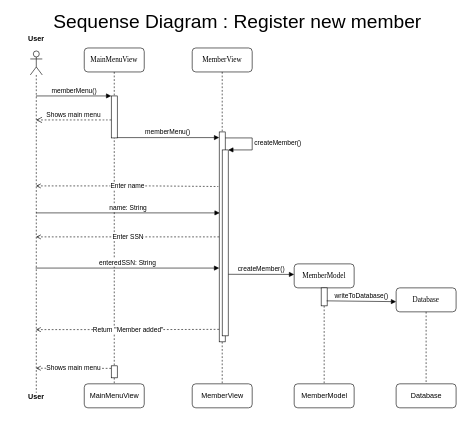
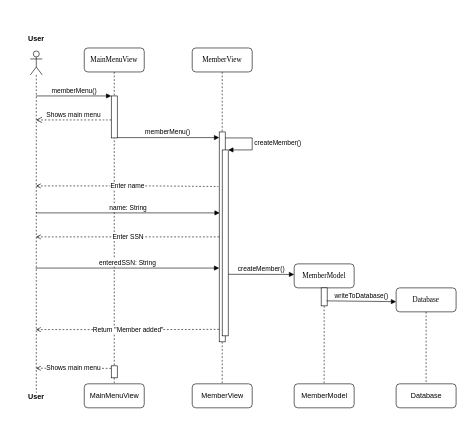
  <mxCell id="0" />
  <mxCell id="1" parent="0" />
  <mxCell id="2" value="MainMenuView" style="shape=umlLifeline;perimeter=lifelinePerimeter;whiteSpace=wrap;html=1;container=1;collapsible=0;recursiveResize=0;outlineConnect=0;rounded=1;shadow=0;comic=0;labelBackgroundColor=none;strokeWidth=1;fontFamily=Verdana;fontSize=12;align=center;glass=0;sketch=0;" parent="1" vertex="1"><mxGeometry x="140" y="79" width="100" height="580" as="geometry" /></mxCell>
  <mxCell id="3" value="" style="html=1;points=[];perimeter=orthogonalPerimeter;glass=0;sketch=0;" parent="2" vertex="1"><mxGeometry x="45" y="80" width="10" height="70" as="geometry" /></mxCell>
  <mxCell id="4" value="" style="html=1;points=[];perimeter=orthogonalPerimeter;glass=0;sketch=0;" parent="2" vertex="1"><mxGeometry x="45" y="530" width="10" height="20" as="geometry" /></mxCell>
  <mxCell id="5" value="MemberModel" style="shape=umlLifeline;perimeter=lifelinePerimeter;whiteSpace=wrap;html=1;container=1;collapsible=0;recursiveResize=0;outlineConnect=0;rounded=1;shadow=0;comic=0;labelBackgroundColor=none;strokeWidth=1;fontFamily=Verdana;fontSize=12;align=center;" parent="1" vertex="1"><mxGeometry x="490" y="439" width="100" height="220" as="geometry" /></mxCell>
  <mxCell id="6" value="" style="html=1;points=[];perimeter=orthogonalPerimeter;glass=0;sketch=0;" parent="5" vertex="1"><mxGeometry x="45" y="40" width="10" height="30" as="geometry" /></mxCell>
  <mxCell id="7" value="MemberView" style="shape=umlLifeline;perimeter=lifelinePerimeter;whiteSpace=wrap;html=1;container=1;collapsible=0;recursiveResize=0;outlineConnect=0;rounded=1;shadow=0;comic=0;labelBackgroundColor=none;strokeWidth=1;fontFamily=Verdana;fontSize=12;align=center;" parent="1" vertex="1"><mxGeometry x="320" y="79" width="100" height="580" as="geometry" /></mxCell>
- <mxCell id="8" value="&lt;font style=&quot;font-size: 32px&quot;&gt;Sequense Diagram : Register new member&lt;/font&gt;" style="text;html=1;align=center;verticalAlign=middle;resizable=0;points=[];autosize=1;" parent="1" vertex="1"><mxGeometry x="80" y="20" width="630" height="30" as="geometry" /></mxCell>
  <mxCell id="9" value="Database" style="shape=umlLifeline;perimeter=lifelinePerimeter;whiteSpace=wrap;html=1;container=1;collapsible=0;recursiveResize=0;outlineConnect=0;rounded=1;shadow=0;comic=0;labelBackgroundColor=none;strokeWidth=1;fontFamily=Verdana;fontSize=12;align=center;" parent="1" vertex="1"><mxGeometry x="660" y="479" width="100" height="180" as="geometry" /></mxCell>
  <mxCell id="10" value="" style="shape=umlLifeline;participant=umlActor;perimeter=lifelinePerimeter;whiteSpace=wrap;html=1;container=1;collapsible=0;recursiveResize=0;verticalAlign=top;spacingTop=36;outlineConnect=0;" parent="1" vertex="1"><mxGeometry x="50" y="84" width="20" height="570" as="geometry" /></mxCell>
  <mxCell id="11" value="memberMenu()" style="html=1;verticalAlign=bottom;endArrow=block;entryX=0;entryY=0;" parent="1" source="10" target="3" edge="1"><mxGeometry relative="1" as="geometry"><mxPoint x="115" y="289" as="sourcePoint" /></mxGeometry></mxCell>
  <mxCell id="12" value="Shows main menu" style="html=1;verticalAlign=bottom;endArrow=open;dashed=1;endSize=8;" parent="1" source="3" target="10" edge="1"><mxGeometry relative="1" as="geometry"><mxPoint x="115" y="365" as="targetPoint" /><Array as="points"><mxPoint x="170" y="199" /></Array></mxGeometry></mxCell>
  <mxCell id="13" value="memberMenu()" style="html=1;verticalAlign=bottom;endArrow=block;exitX=0.943;exitY=0.992;exitDx=0;exitDy=0;exitPerimeter=0;" parent="1" source="3" target="15" edge="1"><mxGeometry width="80" relative="1" as="geometry"><mxPoint x="240" y="219" as="sourcePoint" /><mxPoint x="340" y="228" as="targetPoint" /></mxGeometry></mxCell>
  <mxCell id="14" value="createMember()" style="edgeStyle=orthogonalEdgeStyle;html=1;align=left;spacingLeft=2;endArrow=block;rounded=0;entryX=1;entryY=0;" parent="1" source="15" target="16" edge="1"><mxGeometry relative="1" as="geometry"><mxPoint x="455" y="229" as="sourcePoint" /><Array as="points"><mxPoint x="420" y="229" /><mxPoint x="420" y="249" /></Array></mxGeometry></mxCell>
  <mxCell id="15" value="" style="html=1;points=[];perimeter=orthogonalPerimeter;glass=0;sketch=0;" parent="1" vertex="1"><mxGeometry x="365" y="219" width="10" height="350" as="geometry" /></mxCell>
  <mxCell id="16" value="" style="html=1;points=[];perimeter=orthogonalPerimeter;glass=0;sketch=0;" parent="1" vertex="1"><mxGeometry x="370" y="249" width="10" height="310" as="geometry" /></mxCell>
  <mxCell id="17" value="Enter name" style="endArrow=none;endSize=12;dashed=1;html=1;startArrow=open;startFill=0;endFill=0;entryX=-0.144;entryY=0.26;entryDx=0;entryDy=0;entryPerimeter=0;" parent="1" source="10" target="15" edge="1"><mxGeometry width="160" relative="1" as="geometry"><mxPoint x="210" y="309" as="sourcePoint" /><mxPoint x="350" y="309" as="targetPoint" /><Array as="points"><mxPoint x="250" y="309" /></Array></mxGeometry></mxCell>
  <mxCell id="18" value="name: String" style="html=1;verticalAlign=bottom;endArrow=block;entryX=0.083;entryY=0.5;entryDx=0;entryDy=0;entryPerimeter=0;" parent="1" edge="1"><mxGeometry width="80" relative="1" as="geometry"><mxPoint x="59.667" y="354" as="sourcePoint" /><mxPoint x="365.83" y="354" as="targetPoint" /></mxGeometry></mxCell>
  <mxCell id="19" value="enteredSSN: String" style="html=1;verticalAlign=bottom;endArrow=block;entryX=0.083;entryY=0.5;entryDx=0;entryDy=0;entryPerimeter=0;" parent="1" edge="1"><mxGeometry width="80" relative="1" as="geometry"><mxPoint x="58.837" y="446" as="sourcePoint" /><mxPoint x="365" y="446" as="targetPoint" /></mxGeometry></mxCell>
  <mxCell id="20" value="Enter SSN" style="endArrow=none;endSize=12;dashed=1;html=1;startArrow=open;startFill=0;endFill=0;" parent="1" edge="1"><mxGeometry width="160" relative="1" as="geometry"><mxPoint x="59.667" y="394" as="sourcePoint" /><mxPoint x="365" y="394" as="targetPoint" /><Array as="points"><mxPoint x="250" y="394" /></Array></mxGeometry></mxCell>
  <mxCell id="21" value="createMember()" style="html=1;verticalAlign=bottom;endArrow=block;exitX=1.033;exitY=0.669;exitDx=0;exitDy=0;exitPerimeter=0;entryX=0;entryY=0.08;entryDx=0;entryDy=0;entryPerimeter=0;" parent="1" source="16" target="5" edge="1"><mxGeometry width="80" relative="1" as="geometry"><mxPoint x="399.997" y="423" as="sourcePoint" /><mxPoint x="520" y="423.42" as="targetPoint" /></mxGeometry></mxCell>
  <mxCell id="22" value="writeToDatabase()" style="html=1;verticalAlign=bottom;endArrow=block;entryX=0;entryY=0.111;entryDx=0;entryDy=0;entryPerimeter=0;exitX=0.917;exitY=0.722;exitDx=0;exitDy=0;exitPerimeter=0;" parent="1" source="6" edge="1"><mxGeometry width="80" relative="1" as="geometry"><mxPoint x="539.667" y="501.98" as="sourcePoint" /><mxPoint x="660" y="501.98" as="targetPoint" /></mxGeometry></mxCell>
  <mxCell id="23" value="Return &quot;Member added&quot;" style="endArrow=none;endSize=12;dashed=1;html=1;startArrow=open;startFill=0;endFill=0;entryX=0;entryY=0.306;entryDx=0;entryDy=0;entryPerimeter=0;" parent="1" source="10" edge="1"><mxGeometry width="160" relative="1" as="geometry"><mxPoint x="59.667" y="548.58" as="sourcePoint" /><mxPoint x="365" y="548.18" as="targetPoint" /><Array as="points"><mxPoint x="250" y="548.58" /></Array></mxGeometry></mxCell>
  <mxCell id="24" value="Shows main menu" style="endArrow=none;endSize=12;dashed=1;html=1;startArrow=open;startFill=0;endFill=0;entryX=-0.029;entryY=0.213;entryDx=0;entryDy=0;entryPerimeter=0;" parent="1" source="10" target="4" edge="1"><mxGeometry width="160" relative="1" as="geometry"><mxPoint x="-140.003" y="619" as="sourcePoint" /><mxPoint x="165.33" y="619" as="targetPoint" /><Array as="points"><mxPoint x="120" y="613" /></Array></mxGeometry></mxCell>
  <mxCell id="25" value="MainMenuView" style="html=1;glass=0;sketch=0;rounded=1;" parent="1" vertex="1"><mxGeometry x="140" y="639" width="100" height="40" as="geometry" /></mxCell>
  <mxCell id="26" value="MemberView" style="html=1;glass=0;sketch=0;rounded=1;" parent="1" vertex="1"><mxGeometry x="320" y="639" width="100" height="40" as="geometry" /></mxCell>
  <mxCell id="27" value="MemberModel" style="html=1;glass=0;sketch=0;rounded=1;" parent="1" vertex="1"><mxGeometry x="490" y="639" width="100" height="40" as="geometry" /></mxCell>
  <mxCell id="28" value="Database" style="html=1;glass=0;sketch=0;rounded=1;" parent="1" vertex="1"><mxGeometry x="660" y="639" width="100" height="40" as="geometry" /></mxCell>
  <mxCell id="29" value="User" style="text;align=center;fontStyle=1;verticalAlign=middle;spacingLeft=3;spacingRight=3;strokeColor=none;rotatable=0;points=[[0,0.5],[1,0.5]];portConstraint=eastwest;rounded=1;glass=0;sketch=0;" parent="1" vertex="1"><mxGeometry x="20" y="646" width="80" height="26" as="geometry" /></mxCell>
  <mxCell id="30" value="User" style="text;align=center;fontStyle=1;verticalAlign=middle;spacingLeft=3;spacingRight=3;strokeColor=none;rotatable=0;points=[[0,0.5],[1,0.5]];portConstraint=eastwest;rounded=1;glass=0;sketch=0;" parent="1" vertex="1"><mxGeometry x="20" y="50" width="80" height="26" as="geometry" /></mxCell>
